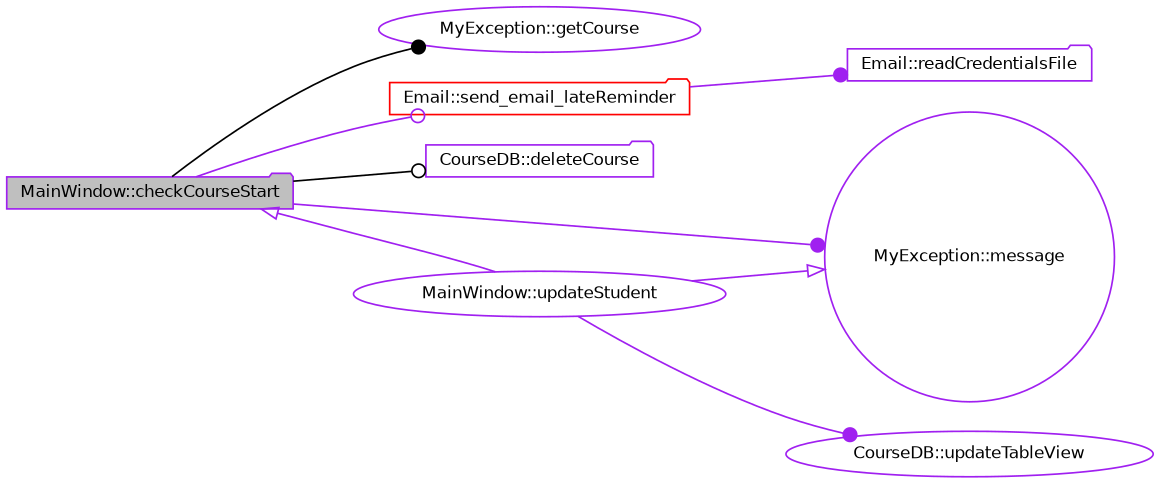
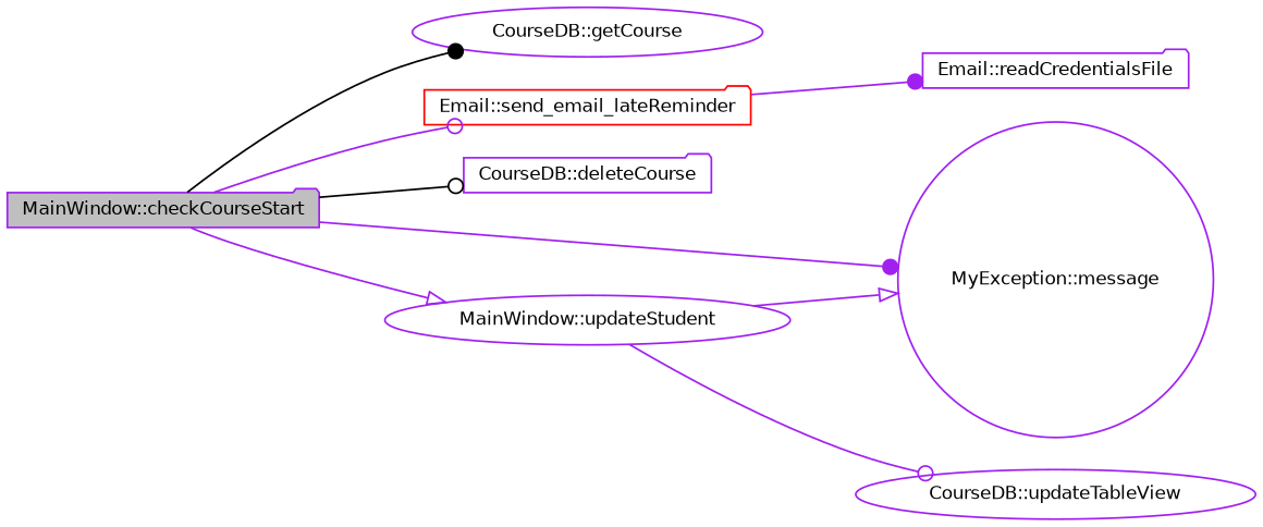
  digraph {
    fontname="DejaVu Sans"
    rankdir=LR
    node [color=purple fillcolor=white fontname="DejaVu Sans" fontsize=10 shape=folder style=filled]
    edge [arrowhead=dot color=purple fontname="DejaVu Sans" fontsize=10 labelfontname=Helvetica labelfontsize=10 style=solid]
    n1 [fillcolor=grey75 fontcolor=black height=0.2 label="MainWindow::checkCourseStart" width=0.4]
-   n2 [height=0.2 label="MyException::getCourse" shape=ellipse width=0.4]
+   n2 [height=0.2 label="CourseDB::getCourse" shape=ellipse width=0.4]
    n3 [color=red height=0.2 label="Email::send_email_lateReminder" width=0.4]
    n4 [height=0.2 label="CourseDB::deleteCourse" width=0.4]
    n5 [height=0.2 label="MyException::message" shape=circle width=0.4]
    n6 [height=0.2 label="MainWindow::updateStudent" shape=ellipse width=0.4]
    n7 [height=0.2 label="Email::readCredentialsFile" width=0.4]
    n8 [height=0.2 label="CourseDB::updateTableView" shape=ellipse width=0.4]
    n1 -> n2 [color=black]
    n1 -> n3 [arrowhead=odot]
    n1 -> n4 [arrowhead=odot color=black]
    n1 -> n5
-   n6 -> n1 [arrowhead=onormal]
+   n1 -> n6 [arrowhead=onormal]
    n3 -> n7
    n6 -> n5 [arrowhead=onormal]
-   n6 -> n8
+   n6 -> n8 [arrowhead=odot]
  }
